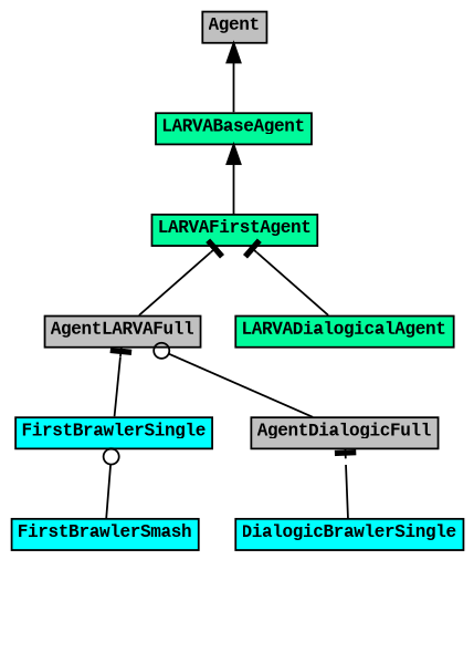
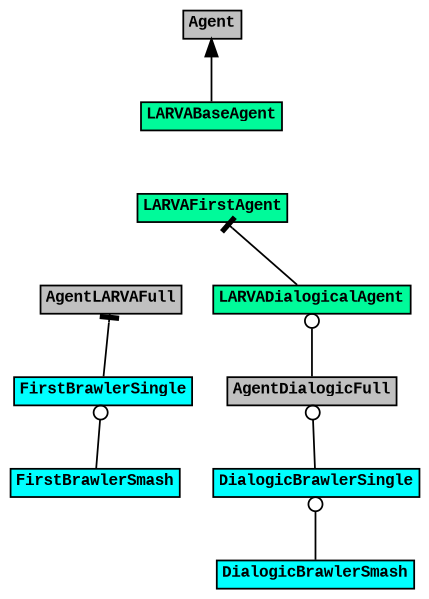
  digraph {
    fontname=Oswald
    rankdir=BT
    node [fontname=Oswald shape=plain]
    edge [arrowhead=odot color=black fontname=Oswald penwidth=1]
    n1 [label=<<table border="0" cellborder="1" cellspacing="0"><tr><td bgcolor="MediumSpringGreen"><FONT face="Courier New" POINT-SIZE="9"><b>LARVABaseAgent</b></FONT></td></tr> </table>>]
    n2 [label=<<table border="0" cellborder="1" cellspacing="0"><tr><td bgcolor="gray"><FONT face="Courier New" POINT-SIZE="9"><b>Agent</b></FONT></td></tr> </table>>]
    n3 [label=<<table border="0" cellborder="1" cellspacing="0"><tr><td bgcolor="MediumSpringGreen"><FONT face="Courier New" POINT-SIZE="9"><b>LARVADialogicalAgent</b></FONT></td></tr> </table>>]
    n4 [label=<<table border="0" cellborder="1" cellspacing="0"><tr><td bgcolor="MediumSpringGreen"><FONT face="Courier New" POINT-SIZE="9"><b>LARVAFirstAgent</b></FONT></td></tr> </table>>]
    n5 [label=<<table border="0" cellborder="1" cellspacing="0"><tr><td bgcolor="Cyan"><FONT face="Courier New" POINT-SIZE="9"><b>DialogicBrawlerSingle</b></FONT></td></tr> </table>>]
    n6 [label=<<table border="0" cellborder="1" cellspacing="0"><tr><td bgcolor="gray"><FONT face="Courier New" POINT-SIZE="9"><b>AgentDialogicFull</b></FONT></td></tr> </table>>]
+   n7 [label=<<table border="0" cellborder="1" cellspacing="0"><tr><td bgcolor="Cyan"><FONT face="Courier New" POINT-SIZE="9"><b>DialogicBrawlerSmash</b></FONT></td></tr> </table>>]
    n8 [label=<<table border="0" cellborder="1" cellspacing="0"><tr><td bgcolor="Cyan"><FONT face="Courier New" POINT-SIZE="9"><b>FirstBrawlerSingle</b></FONT></td></tr> </table>>]
    n9 [label=<<table border="0" cellborder="1" cellspacing="0"><tr><td bgcolor="gray"><FONT face="Courier New" POINT-SIZE="9"><b>AgentLARVAFull</b></FONT></td></tr> </table>>]
    n10 [label=<<table border="0" cellborder="1" cellspacing="0"><tr><td bgcolor="Cyan"><FONT face="Courier New" POINT-SIZE="9"><b>FirstBrawlerSmash</b></FONT></td></tr> </table>>]
    n1 -> n2 [arrowhead=normal]
    n3 -> n4 [arrowhead=tee]
-   n4 -> n1 [arrowhead=normal]
-   n5 -> n6 [arrowhead=tee]
-   n6 -> n9
+   n5 -> n6
+   n6 -> n3
+   n7 -> n5
    n8 -> n9 [arrowhead=tee]
-   n9 -> n4 [arrowhead=tee]
    n10 -> n8
  }
